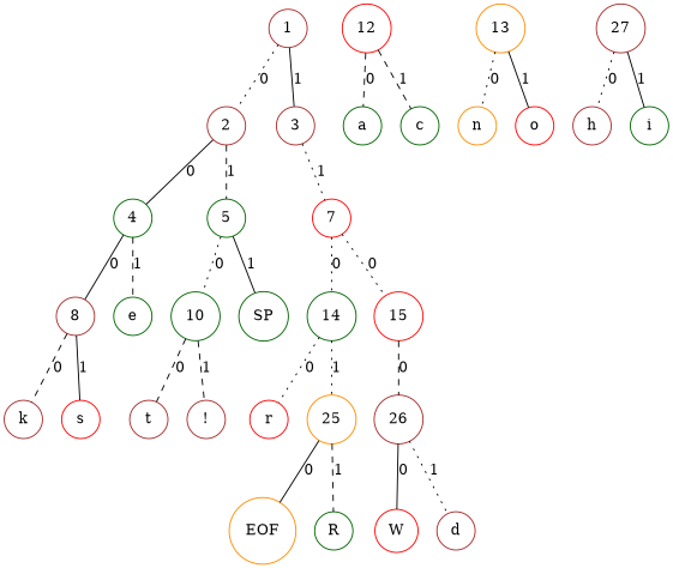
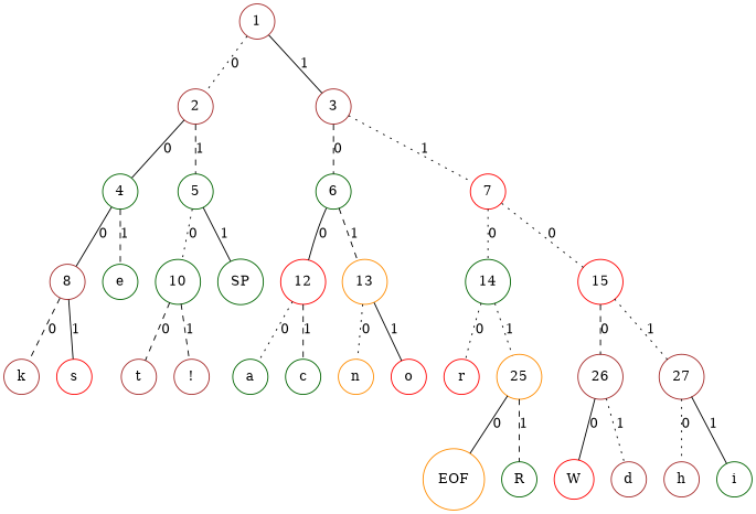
  graph {
    node [color=brown shape=circle]
    edge [style=dotted]
    1
    2
    3
    4 [color=darkgreen]
    5 [color=darkgreen]
+   6 [color=darkgreen]
    7 [color=red]
    8
    n9 [color=darkgreen label=e]
    10 [color=darkgreen]
    n11 [color=darkgreen label=SP]
    12 [color=red]
    13 [color=darkorange]
    14 [color=darkgreen]
    15 [color=red]
    n16 [label=k]
    n17 [color=red label=s]
    n18 [label=t]
    n19 [label="!"]
    n20 [color=darkgreen label=a]
    n21 [color=darkgreen label=c]
    n22 [color=darkorange label=n]
    n23 [color=red label=o]
    n24 [color=red label=r]
    25 [color=darkorange]
    26
    27
    n28 [color=darkorange label=EOF]
    n29 [color=darkgreen label=R]
    n30 [color=red label=W]
    n31 [label=d]
    n32 [label=h]
    n33 [color=darkgreen label=i]
    1 -- 2 [label=0]
    1 -- 3 [label=1 style=solid]
    2 -- 4 [label=0 style=solid]
    2 -- 5 [label=1 style=dashed]
+   3 -- 6 [label=0 style=dashed]
    3 -- 7 [label=1]
    4 -- 8 [label=0 style=solid]
    4 -- n9 [label=1 style=dashed]
    5 -- 10 [label=0]
    5 -- n11 [label=1 style=solid]
+   6 -- 12 [label=0 style=solid]
+   6 -- 13 [label=1 style=dashed]
    7 -- 14 [label=0]
    7 -- 15 [label=0]
    8 -- n16 [label=0 style=dashed]
    8 -- n17 [label=1 style=solid]
    10 -- n18 [label=0 style=dashed]
    10 -- n19 [label=1 style=dashed]
-   12 -- n20 [label=0 style=dashed]
+   12 -- n20 [label=0]
    12 -- n21 [label=1 style=dashed]
    13 -- n22 [label=0]
    13 -- n23 [label=1 style=solid]
    14 -- n24 [label=0]
    14 -- 25 [label=1]
    15 -- 26 [label=0 style=dashed]
+   15 -- 27 [label=1]
    25 -- n28 [label=0 style=solid]
    25 -- n29 [label=1 style=dashed]
    26 -- n30 [label=0 style=solid]
    26 -- n31 [label=1]
    27 -- n32 [label=0]
    27 -- n33 [label=1 style=solid]
  }
